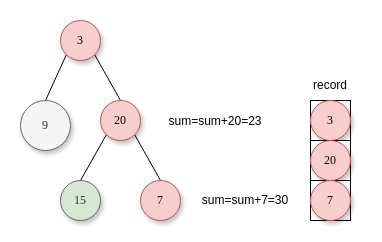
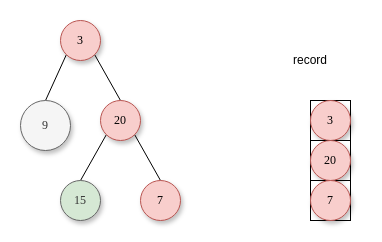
  <mxCell id="0" />
  <mxCell id="1" parent="0" />
  <mxCell id="2" style="rounded=0;orthogonalLoop=1;jettySize=auto;html=1;exitX=0;exitY=1;exitDx=0;exitDy=0;entryX=0.5;entryY=0;entryDx=0;entryDy=0;endArrow=none;endFill=0;sketch=0;" edge="1" parent="1" source="4" target="5"><mxGeometry relative="1" as="geometry" /></mxCell>
  <mxCell id="3" style="edgeStyle=none;rounded=0;orthogonalLoop=1;jettySize=auto;html=1;exitX=1;exitY=1;exitDx=0;exitDy=0;entryX=0.5;entryY=0;entryDx=0;entryDy=0;endArrow=none;endFill=0;sketch=0;" edge="1" parent="1" source="4" target="8"><mxGeometry relative="1" as="geometry" /></mxCell>
  <mxCell id="4" value="&lt;font face=&quot;Comic Sans MS&quot;&gt;3&lt;/font&gt;" style="ellipse;whiteSpace=wrap;html=1;fillColor=#f8cecc;strokeColor=#b85450;shadow=1;sketch=0;" vertex="1" parent="1"><mxGeometry x="60" y="20" width="40" height="40" as="geometry" /></mxCell>
  <mxCell id="5" value="&lt;font face=&quot;Comic Sans MS&quot;&gt;9&lt;/font&gt;" style="ellipse;whiteSpace=wrap;html=1;fillColor=#f5f5f5;strokeColor=#666666;shadow=1;fontColor=#333333;sketch=0;" vertex="1" parent="1"><mxGeometry x="20" y="100" width="50" height="50" as="geometry" /></mxCell>
  <mxCell id="6" style="edgeStyle=none;rounded=0;orthogonalLoop=1;jettySize=auto;html=1;exitX=0;exitY=1;exitDx=0;exitDy=0;entryX=0.5;entryY=0;entryDx=0;entryDy=0;endArrow=none;endFill=0;sketch=0;" edge="1" parent="1" source="8" target="9"><mxGeometry relative="1" as="geometry" /></mxCell>
  <mxCell id="7" style="edgeStyle=none;rounded=0;orthogonalLoop=1;jettySize=auto;html=1;exitX=1;exitY=1;exitDx=0;exitDy=0;entryX=0.5;entryY=0;entryDx=0;entryDy=0;endArrow=none;endFill=0;sketch=0;" edge="1" parent="1" source="8" target="10"><mxGeometry relative="1" as="geometry" /></mxCell>
  <mxCell id="8" value="&lt;font face=&quot;Comic Sans MS&quot;&gt;20&lt;/font&gt;" style="ellipse;whiteSpace=wrap;html=1;fillColor=#f8cecc;strokeColor=#b85450;shadow=1;sketch=0;" vertex="1" parent="1"><mxGeometry x="100" y="100" width="40" height="40" as="geometry" /></mxCell>
  <mxCell id="9" value="&lt;font face=&quot;Comic Sans MS&quot;&gt;15&lt;/font&gt;" style="ellipse;whiteSpace=wrap;html=1;fillColor=#d5e8d4;strokeColor=#666666;shadow=1;fontColor=#333333;sketch=0;" vertex="1" parent="1"><mxGeometry x="60" y="180" width="40" height="40" as="geometry" /></mxCell>
  <mxCell id="10" value="&lt;font face=&quot;Comic Sans MS&quot;&gt;7&lt;/font&gt;" style="ellipse;whiteSpace=wrap;html=1;shadow=1;fillColor=#f8cecc;strokeColor=#b85450;sketch=0;" vertex="1" parent="1"><mxGeometry x="140" y="180" width="40" height="40" as="geometry" /></mxCell>
- <mxCell id="11" value="sum=sum+7=30" style="text;html=1;strokeColor=none;fillColor=none;align=center;verticalAlign=middle;whiteSpace=wrap;rounded=0;" vertex="1" parent="1"><mxGeometry x="190" y="180" width="110" height="40" as="geometry" /></mxCell>
- <mxCell id="12" value="sum=sum+20=23" style="text;html=1;strokeColor=none;fillColor=none;align=center;verticalAlign=middle;whiteSpace=wrap;rounded=0;" vertex="1" parent="1"><mxGeometry x="160" y="101" width="110" height="40" as="geometry" /></mxCell>
  <mxCell id="13" value="" style="rounded=0;whiteSpace=wrap;html=1;" vertex="1" parent="1"><mxGeometry x="310" y="100" width="40" height="40" as="geometry" /></mxCell>
  <mxCell id="14" value="&lt;font face=&quot;Comic Sans MS&quot;&gt;3&lt;/font&gt;" style="ellipse;whiteSpace=wrap;html=1;fillColor=#f8cecc;strokeColor=#b85450;shadow=1;sketch=0;" vertex="1" parent="1"><mxGeometry x="310" y="100" width="40" height="40" as="geometry" /></mxCell>
  <mxCell id="15" value="" style="rounded=0;whiteSpace=wrap;html=1;" vertex="1" parent="1"><mxGeometry x="310" y="140" width="40" height="40" as="geometry" /></mxCell>
  <mxCell id="16" value="" style="rounded=0;whiteSpace=wrap;html=1;" vertex="1" parent="1"><mxGeometry x="310" y="180" width="40" height="40" as="geometry" /></mxCell>
  <mxCell id="17" value="&lt;font face=&quot;Comic Sans MS&quot;&gt;20&lt;/font&gt;" style="ellipse;whiteSpace=wrap;html=1;fillColor=#f8cecc;strokeColor=#b85450;shadow=1;sketch=0;" vertex="1" parent="1"><mxGeometry x="310" y="140" width="40" height="40" as="geometry" /></mxCell>
  <mxCell id="18" value="&lt;font face=&quot;Comic Sans MS&quot;&gt;7&lt;/font&gt;" style="ellipse;whiteSpace=wrap;html=1;shadow=1;fillColor=#f8cecc;strokeColor=#b85450;sketch=0;" vertex="1" parent="1"><mxGeometry x="310" y="180" width="40" height="40" as="geometry" /></mxCell>
- <mxCell id="19" value="record" style="text;html=1;strokeColor=none;fillColor=none;align=center;verticalAlign=middle;whiteSpace=wrap;rounded=0;" vertex="1" parent="1"><mxGeometry x="300" y="70" width="60" height="30" as="geometry" /></mxCell>
+ <mxCell id="19" value="record" style="text;html=1;strokeColor=none;fillColor=none;align=center;verticalAlign=middle;whiteSpace=wrap;rounded=0;" vertex="1" parent="1"><mxGeometry x="280" y="45" width="60" height="30" as="geometry" /></mxCell>
